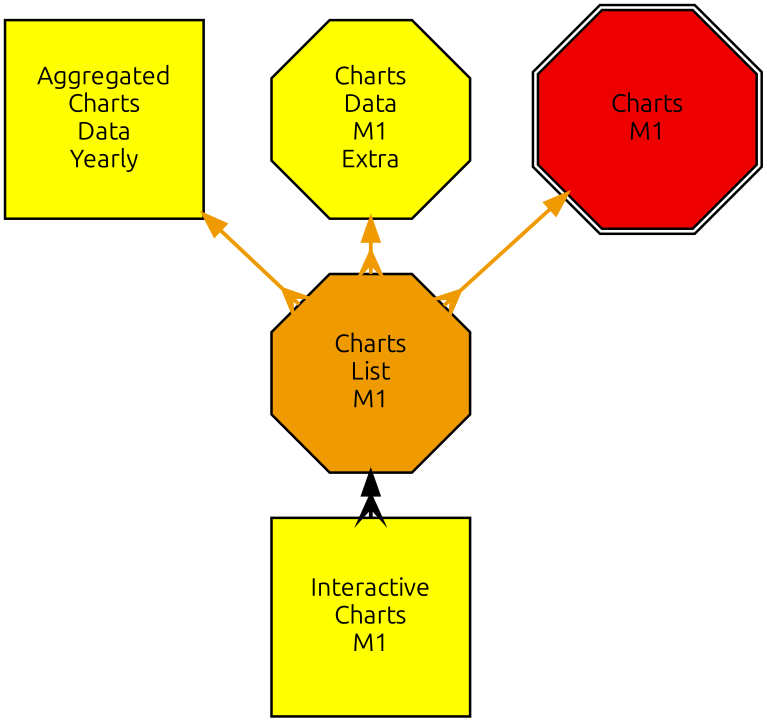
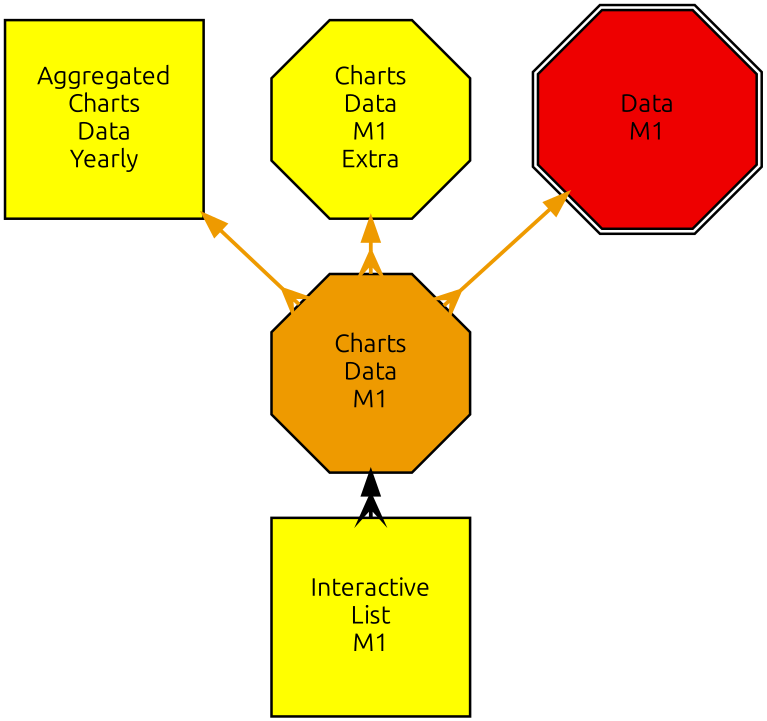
  digraph {
    fontname=Ubuntu
    nodesep=0.75
    node [fillcolor=yellow fixedsize=true fontname=Ubuntu fontsize=20 penwidth=2 shape=box style=filled]
    edge [arrowhead=crow arrowsize=1.75 color=orange2 dir=both fontname=Ubuntu penwidth=3]
-   n1 [height=2.2 label="Interactive\nCharts\nM1" width=2.2]
-   n2 [fillcolor=orange2 height=2.2 label="Charts\nList\nM1" shape=octagon width=2.2]
+   n1 [height=2.2 label="Interactive\nList\nM1" width=2.2]
+   n2 [fillcolor=orange2 height=2.2 label="Charts\nData\nM1" shape=octagon width=2.2]
    n3 [height=2.2 label="Aggregated\nCharts\nData\nYearly" width=2.2]
    n4 [height=2.2 label="Charts\nData\nM1\nExtra" shape=octagon width=2.2]
-   n5 [fillcolor=red2 height=2.2 label="Charts\nM1" shape=doubleoctagon width=2.2]
+   n5 [fillcolor=red2 height=2.2 label="Data\nM1" shape=doubleoctagon width=2.2]
    n2 -> n1 [color=black]
    n3 -> n2
    n4 -> n2
    n5 -> n2
  }
